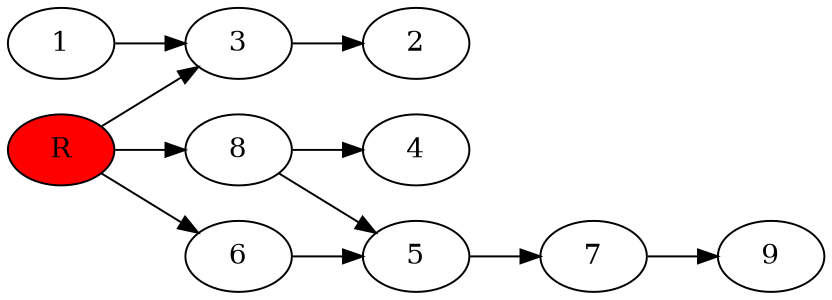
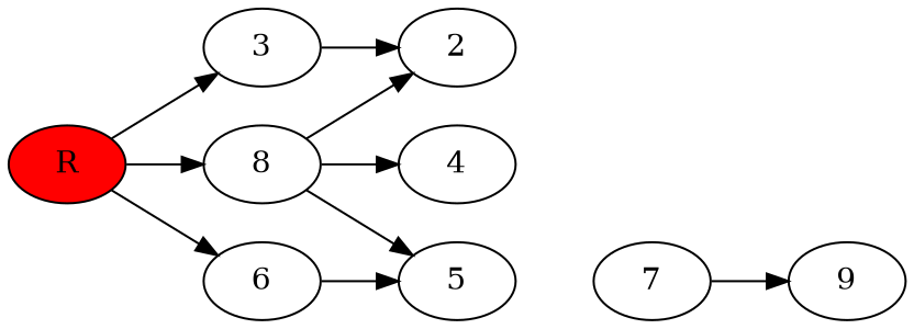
  digraph {
    rankdir=LR
-   1
    3
    2
    6
    5
    8
    4
    7
    9
    R [fillcolor="#ff0000" style=filled]
-   1 -> 3
    3 -> 2
    6 -> 5
-   5 -> 7
+   8 -> 2
    8 -> 5
    8 -> 4
    7 -> 9
    R -> 3
    R -> 6
    R -> 8
  }
